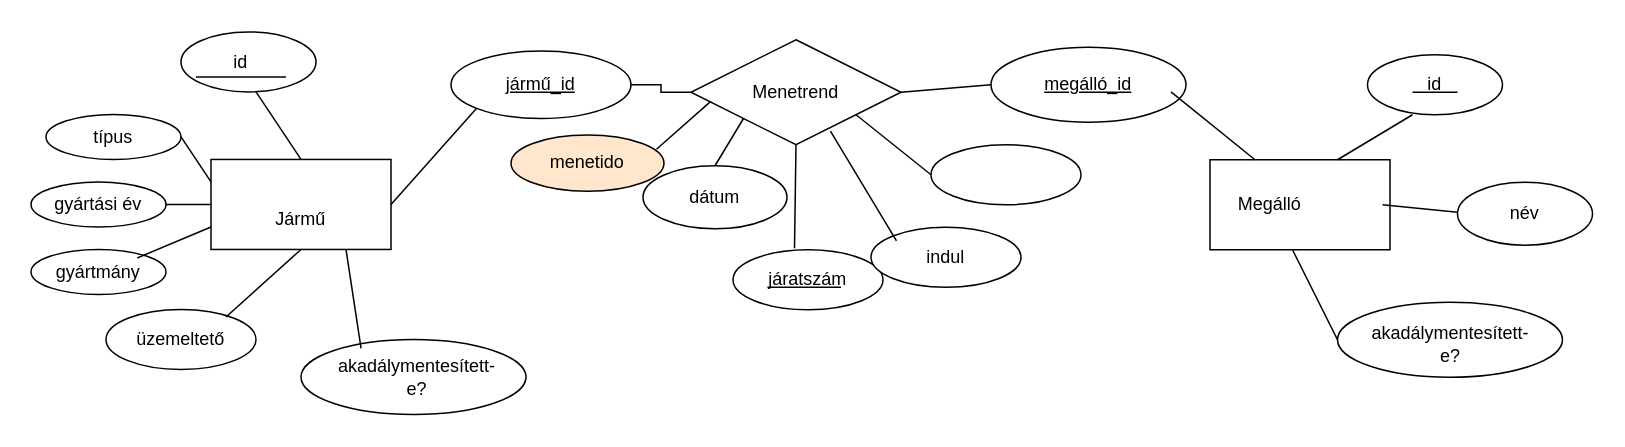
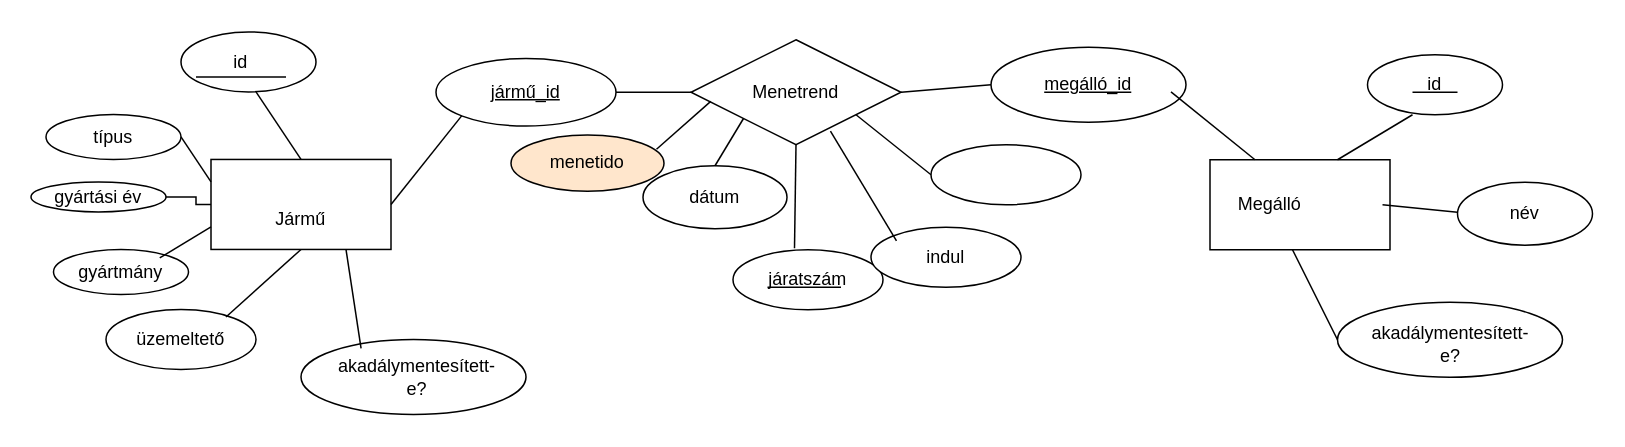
  <mxCell id="0" />
  <mxCell id="1" parent="0" />
  <mxCell id="2" value="" style="ellipse;whiteSpace=wrap;html=1;" parent="1" vertex="1"><mxGeometry x="120" y="20.8" width="90" height="40" as="geometry" /></mxCell>
  <mxCell id="3" value="" style="rhombus;whiteSpace=wrap;html=1;" parent="1" vertex="1"><mxGeometry x="460" y="26" width="140" height="70" as="geometry" /></mxCell>
  <mxCell id="4" value="&lt;div&gt;Menetrend&lt;br&gt;&lt;/div&gt;" style="text;html=1;align=center;verticalAlign=middle;whiteSpace=wrap;rounded=0;" parent="1" vertex="1"><mxGeometry x="500" y="46" width="60" height="30" as="geometry" /></mxCell>
  <mxCell id="5" value="" style="rounded=0;whiteSpace=wrap;html=1;" parent="1" vertex="1"><mxGeometry x="140" y="105.8" width="120" height="60" as="geometry" /></mxCell>
  <mxCell id="6" value="" style="rounded=0;whiteSpace=wrap;html=1;" parent="1" vertex="1"><mxGeometry x="806" y="106" width="120" height="60" as="geometry" /></mxCell>
  <mxCell id="7" value="Jármű" style="text;html=1;align=center;verticalAlign=middle;whiteSpace=wrap;rounded=0;" parent="1" vertex="1"><mxGeometry x="170" y="130.8" width="60" height="30" as="geometry" /></mxCell>
  <mxCell id="8" value="Megálló" style="text;html=1;align=center;verticalAlign=middle;whiteSpace=wrap;rounded=0;" parent="1" vertex="1"><mxGeometry x="816" y="121" width="60" height="30" as="geometry" /></mxCell>
  <mxCell id="9" value="" style="endArrow=none;html=1;rounded=0;exitX=1;exitY=0.5;exitDx=0;exitDy=0;entryX=0;entryY=1;entryDx=0;entryDy=0;" parent="1" source="5" target="48" edge="1"><mxGeometry width="50" height="50" relative="1" as="geometry"><mxPoint x="340" y="-61.2" as="sourcePoint" /><mxPoint x="304.439" y="-43.797" as="targetPoint" /></mxGeometry></mxCell>
  <mxCell id="10" value="" style="ellipse;whiteSpace=wrap;html=1;" parent="1" vertex="1"><mxGeometry x="488" y="166" width="100" height="40" as="geometry" /></mxCell>
  <mxCell id="11" value="járatszám" style="text;html=1;align=center;verticalAlign=middle;whiteSpace=wrap;rounded=0;" parent="1" vertex="1"><mxGeometry x="508" y="171" width="60" height="30" as="geometry" /></mxCell>
  <mxCell id="12" value="típus" style="ellipse;whiteSpace=wrap;html=1;" parent="1" vertex="1"><mxGeometry x="30" y="75.8" width="90" height="30" as="geometry" /></mxCell>
- <mxCell id="13" value="gyártmány" style="ellipse;whiteSpace=wrap;html=1;" parent="1" vertex="1"><mxGeometry x="20" y="165.8" width="90" height="30" as="geometry" /></mxCell>
+ <mxCell id="13" value="gyártmány" style="ellipse;whiteSpace=wrap;html=1;" parent="1" vertex="1"><mxGeometry x="35" y="165.8" width="90" height="30" as="geometry" /></mxCell>
  <mxCell id="14" value="" style="ellipse;whiteSpace=wrap;html=1;" parent="1" vertex="1"><mxGeometry x="70" y="205.8" width="100" height="40" as="geometry" /></mxCell>
  <mxCell id="15" value="üzemeltető" style="text;html=1;align=center;verticalAlign=middle;whiteSpace=wrap;rounded=0;" parent="1" vertex="1"><mxGeometry x="90" y="210.8" width="60" height="30" as="geometry" /></mxCell>
  <mxCell id="16" value="" style="endArrow=none;html=1;rounded=0;entryX=0;entryY=0.25;entryDx=0;entryDy=0;" parent="1" target="5" edge="1"><mxGeometry width="50" height="50" relative="1" as="geometry"><mxPoint x="120" y="90.8" as="sourcePoint" /><mxPoint x="170" y="40.8" as="targetPoint" /></mxGeometry></mxCell>
  <mxCell id="17" value="" style="endArrow=none;html=1;rounded=0;entryX=0;entryY=0.75;entryDx=0;entryDy=0;exitX=0.787;exitY=0.189;exitDx=0;exitDy=0;exitPerimeter=0;" parent="1" source="13" target="5" edge="1"><mxGeometry width="50" height="50" relative="1" as="geometry"><mxPoint x="110" y="155.8" as="sourcePoint" /><mxPoint x="160" y="105.8" as="targetPoint" /></mxGeometry></mxCell>
  <mxCell id="18" value="" style="endArrow=none;html=1;rounded=0;entryX=0.5;entryY=1;entryDx=0;entryDy=0;" parent="1" target="5" edge="1"><mxGeometry width="50" height="50" relative="1" as="geometry"><mxPoint x="150" y="210.8" as="sourcePoint" /><mxPoint x="200" y="160.8" as="targetPoint" /></mxGeometry></mxCell>
  <mxCell id="19" value="" style="endArrow=none;html=1;rounded=0;exitX=0.5;exitY=0;exitDx=0;exitDy=0;" parent="1" source="5" edge="1"><mxGeometry width="50" height="50" relative="1" as="geometry"><mxPoint x="120" y="110.8" as="sourcePoint" /><mxPoint x="170" y="60.8" as="targetPoint" /><Array as="points" /></mxGeometry></mxCell>
  <mxCell id="20" value="" style="endArrow=none;html=1;rounded=0;" parent="1" edge="1"><mxGeometry width="50" height="50" relative="1" as="geometry"><mxPoint y="50.8" as="sourcePoint" x="130" /><mxPoint x="190" y="50.8" as="targetPoint" /><Array as="points"><mxPoint x="170" y="50.8" /></Array></mxGeometry></mxCell>
  <mxCell id="21" value="" style="ellipse;whiteSpace=wrap;html=1;" parent="1" vertex="1"><mxGeometry x="911" y="36" width="90" height="40" as="geometry" /></mxCell>
  <mxCell id="22" value="" style="ellipse;whiteSpace=wrap;html=1;" parent="1" vertex="1"><mxGeometry x="971" y="121" width="90" height="42" as="geometry" /></mxCell>
  <mxCell id="23" value="" style="ellipse;whiteSpace=wrap;html=1;" parent="1" vertex="1"><mxGeometry x="891" y="201" width="150" height="50" as="geometry" /></mxCell>
  <mxCell id="24" value="id" style="text;html=1;align=center;verticalAlign=middle;whiteSpace=wrap;rounded=0;strokeColor=none;" parent="1" vertex="1"><mxGeometry x="926" y="41" width="60" height="30" as="geometry" /></mxCell>
  <mxCell id="25" value="név" style="text;html=1;align=center;verticalAlign=middle;whiteSpace=wrap;rounded=0;" parent="1" vertex="1"><mxGeometry x="986" y="127" width="60" height="30" as="geometry" /></mxCell>
  <mxCell id="26" value="akadálymentesített-e?" style="text;html=1;align=center;verticalAlign=middle;whiteSpace=wrap;rounded=0;" parent="1" vertex="1"><mxGeometry x="928.5" y="211" width="75" height="35" as="geometry" /></mxCell>
  <mxCell id="27" value="" style="endArrow=none;html=1;rounded=0;exitX=0;exitY=0.5;exitDx=0;exitDy=0;entryX=0.5;entryY=1;entryDx=0;entryDy=0;" parent="1" source="23" edge="1"><mxGeometry width="50" height="50" relative="1" as="geometry"><mxPoint x="801" y="241" as="sourcePoint" /><mxPoint x="861" y="166" as="targetPoint" /></mxGeometry></mxCell>
  <mxCell id="28" value="" style="endArrow=none;html=1;rounded=0;exitX=0.75;exitY=0;exitDx=0;exitDy=0;" parent="1" edge="1"><mxGeometry width="50" height="50" relative="1" as="geometry"><mxPoint x="891" y="106" as="sourcePoint" /><mxPoint x="941" y="76" as="targetPoint" /></mxGeometry></mxCell>
  <mxCell id="29" value="" style="endArrow=none;html=1;rounded=0;exitX=1;exitY=0.5;exitDx=0;exitDy=0;" parent="1" edge="1"><mxGeometry width="50" height="50" relative="1" as="geometry"><mxPoint x="921" y="136" as="sourcePoint" /><mxPoint x="971" y="141" as="targetPoint" /></mxGeometry></mxCell>
  <mxCell id="30" value="" style="ellipse;whiteSpace=wrap;html=1;" parent="1" vertex="1"><mxGeometry x="428" y="110" width="96" height="42" as="geometry" /></mxCell>
  <mxCell id="31" value="" style="ellipse;whiteSpace=wrap;html=1;" parent="1" vertex="1"><mxGeometry x="620" y="96" width="100" height="40" as="geometry" /></mxCell>
  <mxCell id="32" value="dátum" style="text;html=1;align=center;verticalAlign=middle;whiteSpace=wrap;rounded=0;" parent="1" vertex="1"><mxGeometry x="446" y="116" width="60" height="30" as="geometry" /></mxCell>
  <mxCell id="33" value="" style="endArrow=none;html=1;rounded=0;exitX=0.5;exitY=0;exitDx=0;exitDy=0;entryX=0;entryY=1;entryDx=0;entryDy=0;" parent="1" source="30" target="3" edge="1"><mxGeometry width="50" height="50" relative="1" as="geometry"><mxPoint x="480" y="116" as="sourcePoint" /><mxPoint x="500" y="76" as="targetPoint" /></mxGeometry></mxCell>
  <mxCell id="34" value="" style="endArrow=none;html=1;rounded=0;exitX=0;exitY=0.5;exitDx=0;exitDy=0;" parent="1" source="31" edge="1"><mxGeometry width="50" height="50" relative="1" as="geometry"><mxPoint x="610" y="106" as="sourcePoint" /><mxPoint x="570" y="76" as="targetPoint" /></mxGeometry></mxCell>
  <mxCell id="35" value="" style="endArrow=none;html=1;rounded=0;entryX=0.5;entryY=1;entryDx=0;entryDy=0;exitX=0.41;exitY=-0.025;exitDx=0;exitDy=0;exitPerimeter=0;" parent="1" source="10" target="3" edge="1"><mxGeometry width="50" height="50" relative="1" as="geometry"><mxPoint x="519" y="166" as="sourcePoint" /><mxPoint x="569" y="116" as="targetPoint" /></mxGeometry></mxCell>
  <mxCell id="36" value="id" style="text;html=1;align=center;verticalAlign=middle;whiteSpace=wrap;rounded=0;" parent="1" vertex="1"><mxGeometry y="25.8" width="60" height="30" as="geometry" x="130" /></mxCell>
  <mxCell id="37" value="" style="endArrow=none;html=1;rounded=0;" parent="1" edge="1"><mxGeometry width="50" height="50" relative="1" as="geometry"><mxPoint x="941" y="61" as="sourcePoint" /><mxPoint x="971" y="61" as="targetPoint" /><Array as="points"><mxPoint x="951" y="61" /></Array></mxGeometry></mxCell>
  <mxCell id="38" value="" style="ellipse;whiteSpace=wrap;html=1;" parent="1" vertex="1"><mxGeometry x="580" y="151" width="100" height="40" as="geometry" /></mxCell>
  <mxCell id="39" value="indul" style="text;html=1;align=center;verticalAlign=middle;whiteSpace=wrap;rounded=0;" parent="1" vertex="1"><mxGeometry x="600" y="156" width="60" height="30" as="geometry" /></mxCell>
  <mxCell id="40" value="" style="endArrow=none;html=1;rounded=0;exitX=0;exitY=0.5;exitDx=0;exitDy=0;entryX=0.664;entryY=0.871;entryDx=0;entryDy=0;entryPerimeter=0;" parent="1" target="3" edge="1"><mxGeometry width="50" height="50" relative="1" as="geometry"><mxPoint x="597" y="160.03" as="sourcePoint" /><mxPoint x="568" y="76" as="targetPoint" /></mxGeometry></mxCell>
  <mxCell id="41" value="" style="ellipse;whiteSpace=wrap;html=1;" parent="1" vertex="1"><mxGeometry x="200" y="225.8" width="150" height="50" as="geometry" /></mxCell>
  <mxCell id="42" value="akadálymentesített-e?" style="text;html=1;align=center;verticalAlign=middle;whiteSpace=wrap;rounded=0;" parent="1" vertex="1"><mxGeometry x="240" y="233.3" width="75" height="35" as="geometry" /></mxCell>
  <mxCell id="43" value="" style="endArrow=none;html=1;rounded=0;entryX=0.75;entryY=1;entryDx=0;entryDy=0;exitX=0.267;exitY=0.12;exitDx=0;exitDy=0;exitPerimeter=0;" parent="1" source="41" target="5" edge="1"><mxGeometry width="50" height="50" relative="1" as="geometry"><mxPoint x="240" y="220.8" as="sourcePoint" /><mxPoint x="160" y="240.8" as="targetPoint" /></mxGeometry></mxCell>
  <mxCell id="44" style="edgeStyle=orthogonalEdgeStyle;rounded=0;orthogonalLoop=1;jettySize=auto;html=1;entryX=0;entryY=0.5;entryDx=0;entryDy=0;endArrow=none;endFill=0;" parent="1" source="45" target="5" edge="1"><mxGeometry relative="1" as="geometry" /></mxCell>
- <mxCell id="45" value="gyártási év" style="ellipse;whiteSpace=wrap;html=1;" parent="1" vertex="1"><mxGeometry x="20" y="120.8" width="90" height="30" as="geometry" /></mxCell>
+ <mxCell id="45" value="gyártási év" style="ellipse;whiteSpace=wrap;html=1;" parent="1" vertex="1"><mxGeometry x="20" y="120.8" width="90" height="20" as="geometry" /></mxCell>
  <mxCell id="46" value="" style="endArrow=none;html=1;rounded=0;" parent="1" edge="1"><mxGeometry width="50" height="50" relative="1" as="geometry"><mxPoint x="511" y="191" as="sourcePoint" /><mxPoint x="560" y="191" as="targetPoint" /></mxGeometry></mxCell>
  <mxCell id="47" style="edgeStyle=orthogonalEdgeStyle;rounded=0;orthogonalLoop=1;jettySize=auto;html=1;entryX=0;entryY=0.5;entryDx=0;entryDy=0;endArrow=none;endFill=0;" parent="1" source="48" target="3" edge="1"><mxGeometry relative="1" as="geometry" /></mxCell>
- <mxCell id="48" value="&lt;u&gt;jármű_id&lt;/u&gt;" style="ellipse;whiteSpace=wrap;html=1;" parent="1" vertex="1"><mxGeometry x="300" y="33.5" width="120" height="45" as="geometry" /></mxCell>
+ <mxCell id="48" value="&lt;u&gt;jármű_id&lt;/u&gt;" style="ellipse;whiteSpace=wrap;html=1;" parent="1" vertex="1"><mxGeometry x="290" y="38.5" width="120" height="45" as="geometry" /></mxCell>
  <mxCell id="49" value="&lt;u&gt;megálló_id&lt;/u&gt;" style="ellipse;whiteSpace=wrap;html=1;" parent="1" vertex="1"><mxGeometry x="660" y="31" width="130" height="50" as="geometry" /></mxCell>
  <mxCell id="50" value="" style="endArrow=none;html=1;rounded=0;fontSize=12;startSize=8;endSize=8;entryX=0.25;entryY=0;entryDx=0;entryDy=0;" parent="1" target="6" edge="1"><mxGeometry width="50" height="50" relative="1" as="geometry"><mxPoint x="780" y="60.8" as="sourcePoint" /><mxPoint x="830" y="96" as="targetPoint" /></mxGeometry></mxCell>
  <mxCell id="51" value="" style="endArrow=none;html=1;rounded=0;fontSize=12;startSize=8;endSize=8;exitX=1;exitY=0.5;exitDx=0;exitDy=0;entryX=0;entryY=0.5;entryDx=0;entryDy=0;" parent="1" source="3" target="49" edge="1"><mxGeometry width="50" height="50" relative="1" as="geometry"><mxPoint x="605" y="60.8" as="sourcePoint" /><mxPoint x="655" y="60.8" as="targetPoint" /><Array as="points" /></mxGeometry></mxCell>
  <mxCell id="52" value="menetido" style="ellipse;whiteSpace=wrap;html=1;fillColor=#ffe6cc;" vertex="1" parent="1"><mxGeometry x="340" y="89.5" width="102" height="37.5" as="geometry" /></mxCell>
  <mxCell id="53" value="" style="endArrow=none;html=1;rounded=0;entryX=0.094;entryY=0.587;entryDx=0;entryDy=0;entryPerimeter=0;" edge="1" parent="1" target="3"><mxGeometry width="50" height="50" relative="1" as="geometry"><mxPoint x="437" y="99" as="sourcePoint" /><mxPoint x="464" y="78" as="targetPoint" /></mxGeometry></mxCell>
